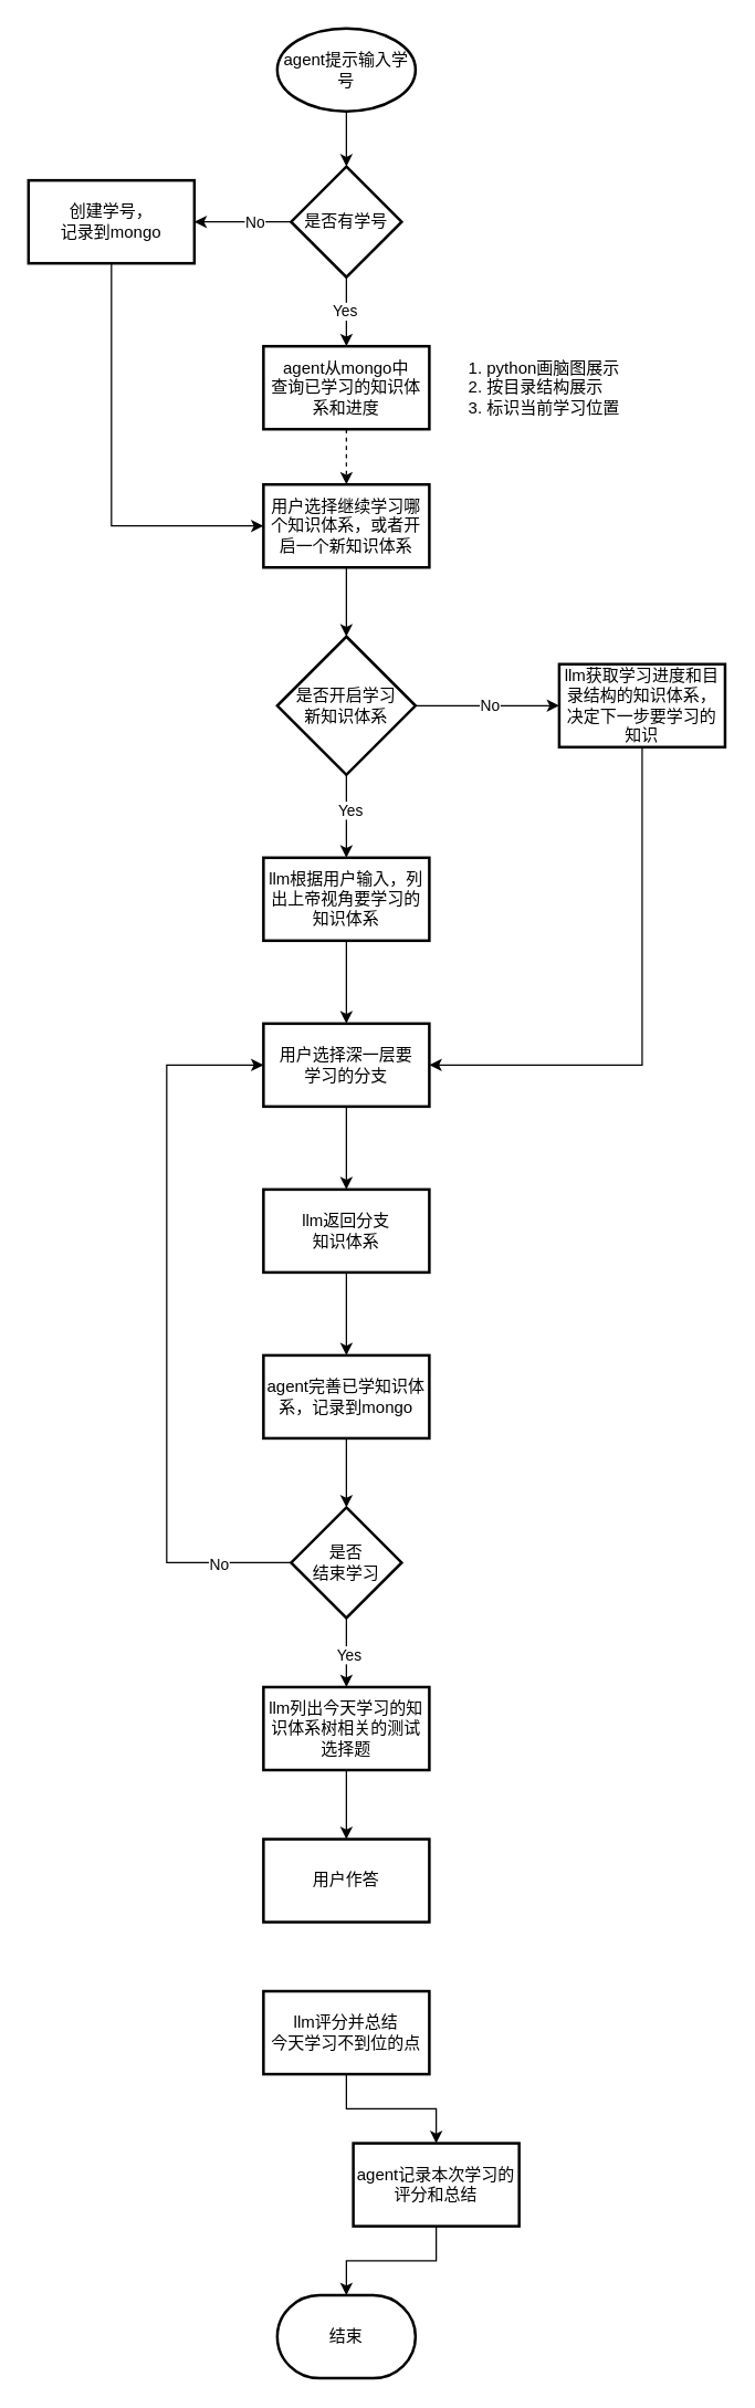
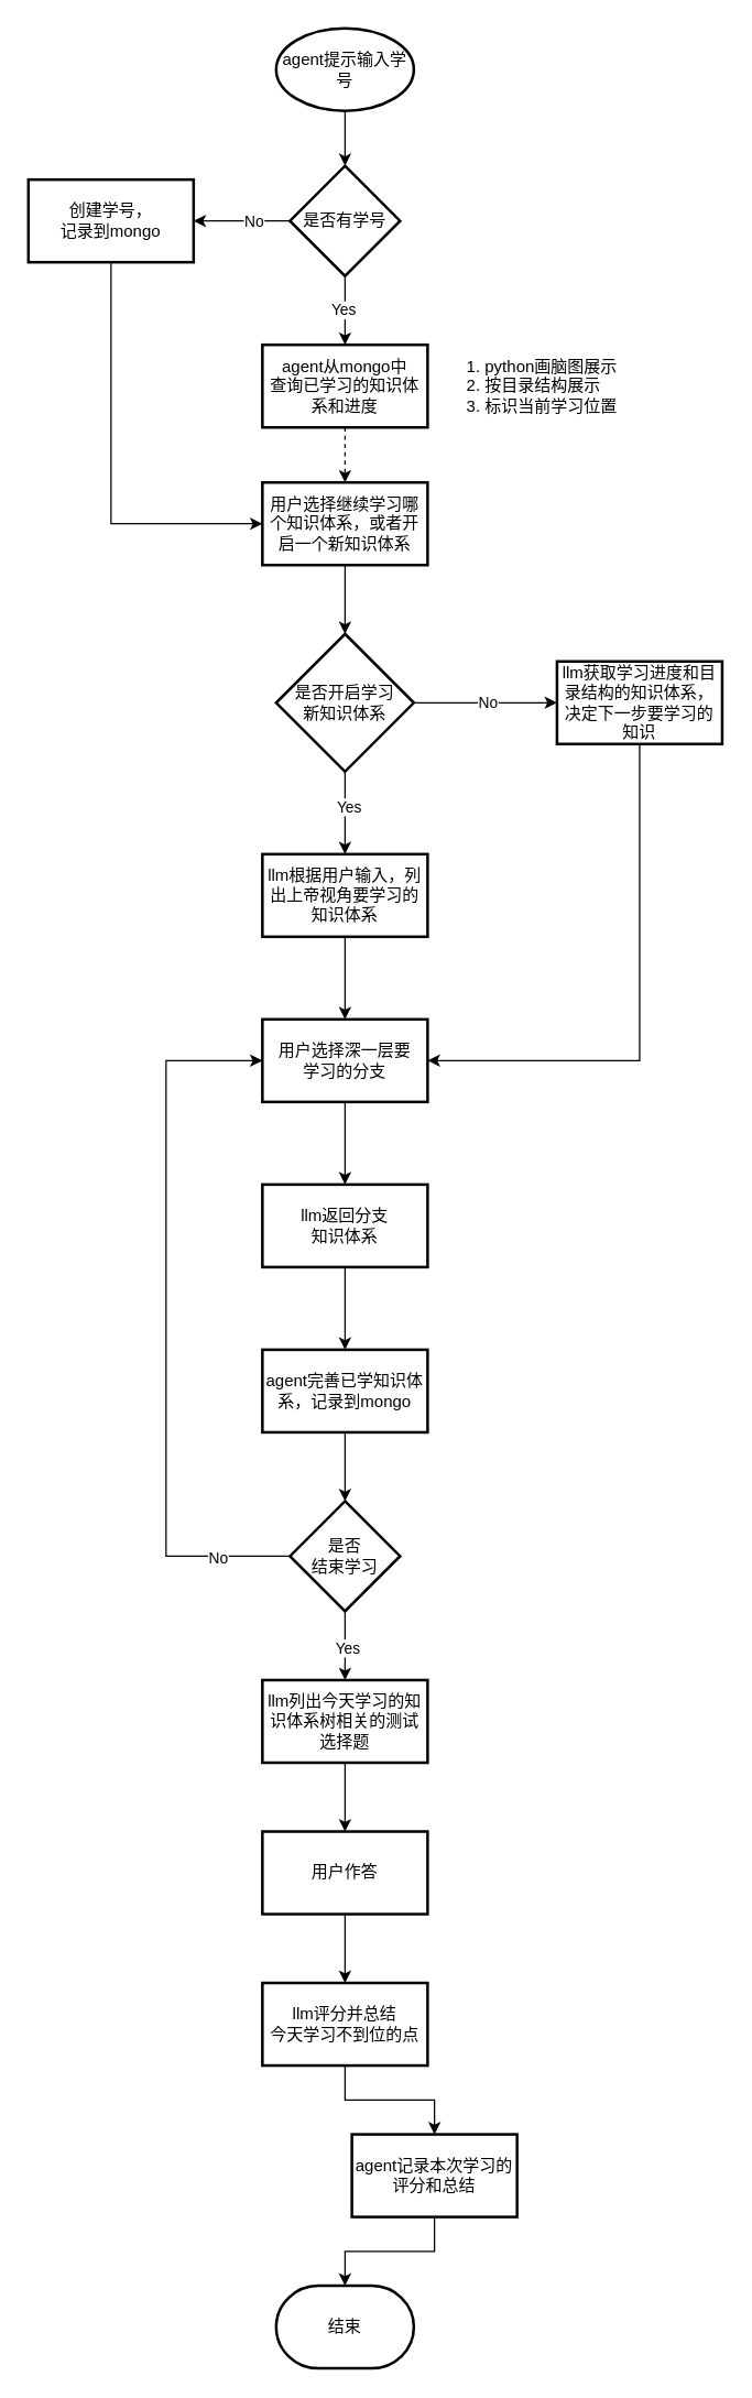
  <mxCell id="0" />
  <mxCell id="1" parent="0" />
  <mxCell id="2" value="" style="edgeStyle=orthogonalEdgeStyle;rounded=0;orthogonalLoop=1;jettySize=auto;html=1;" edge="1" parent="1" source="3" target="8"><mxGeometry relative="1" as="geometry" /></mxCell>
  <mxCell id="3" value="agent提示输入学号" style="strokeWidth=2;html=1;shape=mxgraph.flowchart.start_1;whiteSpace=wrap;" vertex="1" parent="1"><mxGeometry x="200" y="20" width="100" height="60" as="geometry" /></mxCell>
  <mxCell id="4" value="" style="edgeStyle=orthogonalEdgeStyle;rounded=0;orthogonalLoop=1;jettySize=auto;html=1;" edge="1" parent="1" source="8" target="10"><mxGeometry relative="1" as="geometry" /></mxCell>
  <mxCell id="5" value="Yes" style="edgeLabel;html=1;align=center;verticalAlign=middle;resizable=0;points=[];" vertex="1" connectable="0" parent="4"><mxGeometry x="-0.022" y="-2" relative="1" as="geometry"><mxPoint as="offset" /></mxGeometry></mxCell>
  <mxCell id="6" value="" style="edgeStyle=orthogonalEdgeStyle;rounded=0;orthogonalLoop=1;jettySize=auto;html=1;" edge="1" parent="1" source="8" target="43"><mxGeometry relative="1" as="geometry" /></mxCell>
  <mxCell id="7" value="No" style="edgeLabel;html=1;align=center;verticalAlign=middle;resizable=0;points=[];" vertex="1" connectable="0" parent="6"><mxGeometry x="-0.233" y="3" relative="1" as="geometry"><mxPoint y="-3" as="offset" /></mxGeometry></mxCell>
  <mxCell id="8" value="是否有学号" style="rhombus;whiteSpace=wrap;html=1;strokeWidth=2;" vertex="1" parent="1"><mxGeometry x="210" y="120" width="80" height="80" as="geometry" /></mxCell>
  <mxCell id="9" value="" style="edgeStyle=orthogonalEdgeStyle;rounded=0;orthogonalLoop=1;jettySize=auto;html=1;dashed=1;" edge="1" parent="1" source="10" target="14"><mxGeometry relative="1" as="geometry" /></mxCell>
  <mxCell id="10" value="agent从mongo中&lt;div&gt;查询已学习的知识体系和进度&lt;/div&gt;" style="whiteSpace=wrap;html=1;strokeWidth=2;" vertex="1" parent="1"><mxGeometry x="190" y="250" width="120" height="60" as="geometry" /></mxCell>
  <mxCell id="11" style="edgeStyle=orthogonalEdgeStyle;rounded=0;orthogonalLoop=1;jettySize=auto;html=1;exitX=0.5;exitY=1;exitDx=0;exitDy=0;entryX=1;entryY=0.5;entryDx=0;entryDy=0;" edge="1" parent="1" source="12" target="23"><mxGeometry relative="1" as="geometry" /></mxCell>
  <mxCell id="12" value="llm获取学习进度和目录结构的知识体系，决定下一步要学习的知识" style="whiteSpace=wrap;html=1;strokeWidth=2;" vertex="1" parent="1"><mxGeometry x="404" y="480" width="120" height="60" as="geometry" /></mxCell>
  <mxCell id="13" value="" style="edgeStyle=orthogonalEdgeStyle;rounded=0;orthogonalLoop=1;jettySize=auto;html=1;" edge="1" parent="1" source="14" target="19"><mxGeometry relative="1" as="geometry" /></mxCell>
  <mxCell id="14" value="用户选择继续学习哪个知识体系，或者开启一个新知识体系" style="whiteSpace=wrap;html=1;strokeWidth=2;" vertex="1" parent="1"><mxGeometry x="190" y="350" width="120" height="60" as="geometry" /></mxCell>
  <mxCell id="15" style="edgeStyle=orthogonalEdgeStyle;rounded=0;orthogonalLoop=1;jettySize=auto;html=1;exitX=1;exitY=0.5;exitDx=0;exitDy=0;entryX=0;entryY=0.5;entryDx=0;entryDy=0;" edge="1" parent="1" source="19" target="12"><mxGeometry relative="1" as="geometry" /></mxCell>
  <mxCell id="16" value="No" style="edgeLabel;html=1;align=center;verticalAlign=middle;resizable=0;points=[];" vertex="1" connectable="0" parent="15"><mxGeometry x="0.019" y="1" relative="1" as="geometry"><mxPoint as="offset" /></mxGeometry></mxCell>
  <mxCell id="17" value="" style="edgeStyle=orthogonalEdgeStyle;rounded=0;orthogonalLoop=1;jettySize=auto;html=1;" edge="1" parent="1" source="19" target="21"><mxGeometry relative="1" as="geometry" /></mxCell>
  <mxCell id="18" value="Yes" style="edgeLabel;html=1;align=center;verticalAlign=middle;resizable=0;points=[];" vertex="1" connectable="0" parent="17"><mxGeometry x="-0.16" y="2" relative="1" as="geometry"><mxPoint as="offset" /></mxGeometry></mxCell>
  <mxCell id="19" value="是否开启&lt;span style=&quot;background-color: initial;&quot;&gt;学习&lt;/span&gt;&lt;div&gt;&lt;span style=&quot;background-color: initial;&quot;&gt;新知识体系&lt;/span&gt;&lt;/div&gt;" style="rhombus;whiteSpace=wrap;html=1;strokeWidth=2;" vertex="1" parent="1"><mxGeometry x="200" y="460" width="100" height="100" as="geometry" /></mxCell>
  <mxCell id="20" value="" style="edgeStyle=orthogonalEdgeStyle;rounded=0;orthogonalLoop=1;jettySize=auto;html=1;" edge="1" parent="1" source="21" target="23"><mxGeometry relative="1" as="geometry" /></mxCell>
  <mxCell id="21" value="llm根据用户输入，列出上帝视角要学习的知识体系" style="whiteSpace=wrap;html=1;strokeWidth=2;" vertex="1" parent="1"><mxGeometry x="190" y="620" width="120" height="60" as="geometry" /></mxCell>
  <mxCell id="22" style="edgeStyle=orthogonalEdgeStyle;rounded=0;orthogonalLoop=1;jettySize=auto;html=1;exitX=0.5;exitY=1;exitDx=0;exitDy=0;entryX=0.5;entryY=0;entryDx=0;entryDy=0;" edge="1" parent="1" source="23" target="25"><mxGeometry relative="1" as="geometry" /></mxCell>
  <mxCell id="23" value="用户选择深一层要&lt;div&gt;学习的分支&lt;/div&gt;" style="whiteSpace=wrap;html=1;strokeWidth=2;" vertex="1" parent="1"><mxGeometry x="190" y="740" width="120" height="60" as="geometry" /></mxCell>
  <mxCell id="24" style="edgeStyle=orthogonalEdgeStyle;rounded=0;orthogonalLoop=1;jettySize=auto;html=1;exitX=0.5;exitY=1;exitDx=0;exitDy=0;entryX=0.5;entryY=0;entryDx=0;entryDy=0;" edge="1" parent="1" source="25" target="38"><mxGeometry relative="1" as="geometry" /></mxCell>
  <mxCell id="25" value="llm返回分支&lt;div&gt;知识体系&lt;/div&gt;" style="whiteSpace=wrap;html=1;strokeWidth=2;" vertex="1" parent="1"><mxGeometry x="190" y="860" width="120" height="60" as="geometry" /></mxCell>
  <mxCell id="26" style="edgeStyle=orthogonalEdgeStyle;rounded=0;orthogonalLoop=1;jettySize=auto;html=1;exitX=0;exitY=0.5;exitDx=0;exitDy=0;entryX=0;entryY=0.5;entryDx=0;entryDy=0;" edge="1" parent="1" source="30" target="23"><mxGeometry relative="1" as="geometry"><Array as="points"><mxPoint x="120" y="1130" /><mxPoint x="120" y="770" /></Array></mxGeometry></mxCell>
  <mxCell id="27" value="No" style="edgeLabel;html=1;align=center;verticalAlign=middle;resizable=0;points=[];" vertex="1" connectable="0" parent="26"><mxGeometry x="-0.795" y="1" relative="1" as="geometry"><mxPoint as="offset" /></mxGeometry></mxCell>
  <mxCell id="28" value="" style="edgeStyle=orthogonalEdgeStyle;rounded=0;orthogonalLoop=1;jettySize=auto;html=1;" edge="1" parent="1" source="30" target="32"><mxGeometry relative="1" as="geometry" /></mxCell>
  <mxCell id="29" value="Yes" style="edgeLabel;html=1;align=center;verticalAlign=middle;resizable=0;points=[];" vertex="1" connectable="0" parent="28"><mxGeometry x="0.04" y="1" relative="1" as="geometry"><mxPoint as="offset" /></mxGeometry></mxCell>
  <mxCell id="30" value="是否&lt;div&gt;结束学习&lt;/div&gt;" style="rhombus;whiteSpace=wrap;html=1;strokeWidth=2;" vertex="1" parent="1"><mxGeometry x="210" y="1090" width="80" height="80" as="geometry" /></mxCell>
  <mxCell id="31" value="" style="edgeStyle=orthogonalEdgeStyle;rounded=0;orthogonalLoop=1;jettySize=auto;html=1;" edge="1" parent="1" source="32" target="34"><mxGeometry relative="1" as="geometry" /></mxCell>
  <mxCell id="32" value="llm列出今天学习的知识体系树相关的测试选择题" style="whiteSpace=wrap;html=1;strokeWidth=2;" vertex="1" parent="1"><mxGeometry x="190" y="1220" width="120" height="60" as="geometry" /></mxCell>
+ <mxCell id="33" value="" style="edgeStyle=orthogonalEdgeStyle;rounded=0;orthogonalLoop=1;jettySize=auto;html=1;" edge="1" parent="1" source="34" target="36"><mxGeometry relative="1" as="geometry" /></mxCell>
  <mxCell id="34" value="用户作答" style="whiteSpace=wrap;html=1;strokeWidth=2;" vertex="1" parent="1"><mxGeometry x="190" y="1330" width="120" height="60" as="geometry" /></mxCell>
  <mxCell id="35" value="" style="edgeStyle=orthogonalEdgeStyle;rounded=0;orthogonalLoop=1;jettySize=auto;html=1;" edge="1" parent="1" source="36" target="40"><mxGeometry relative="1" as="geometry" /></mxCell>
  <mxCell id="36" value="llm评分并总结&lt;div&gt;今天学习不到位的点&lt;/div&gt;" style="whiteSpace=wrap;html=1;strokeWidth=2;" vertex="1" parent="1"><mxGeometry x="190" y="1440" width="120" height="60" as="geometry" /></mxCell>
  <mxCell id="37" style="edgeStyle=orthogonalEdgeStyle;rounded=0;orthogonalLoop=1;jettySize=auto;html=1;exitX=0.5;exitY=1;exitDx=0;exitDy=0;entryX=0.5;entryY=0;entryDx=0;entryDy=0;" edge="1" parent="1" source="38" target="30"><mxGeometry relative="1" as="geometry" /></mxCell>
  <mxCell id="38" value="agent完善已学知识体系，记录到mongo" style="whiteSpace=wrap;html=1;strokeWidth=2;" vertex="1" parent="1"><mxGeometry x="190" y="980" width="120" height="60" as="geometry" /></mxCell>
  <mxCell id="39" style="edgeStyle=orthogonalEdgeStyle;rounded=0;orthogonalLoop=1;jettySize=auto;html=1;exitX=0.5;exitY=1;exitDx=0;exitDy=0;" edge="1" parent="1" source="40" target="41"><mxGeometry relative="1" as="geometry" /></mxCell>
  <mxCell id="40" value="agent记录本次学习的评分和总结" style="whiteSpace=wrap;html=1;strokeWidth=2;" vertex="1" parent="1"><mxGeometry x="255" y="1550" width="120" height="60" as="geometry" /></mxCell>
  <mxCell id="41" value="结束" style="strokeWidth=2;html=1;shape=mxgraph.flowchart.terminator;whiteSpace=wrap;" vertex="1" parent="1"><mxGeometry x="200" y="1660" width="100" height="60" as="geometry" /></mxCell>
  <mxCell id="42" style="edgeStyle=orthogonalEdgeStyle;rounded=0;orthogonalLoop=1;jettySize=auto;html=1;exitX=0.5;exitY=1;exitDx=0;exitDy=0;entryX=0;entryY=0.5;entryDx=0;entryDy=0;" edge="1" parent="1" source="43" target="14"><mxGeometry relative="1" as="geometry" /></mxCell>
  <mxCell id="43" value="创建学号，&lt;div&gt;记录到mongo&lt;/div&gt;" style="whiteSpace=wrap;html=1;strokeWidth=2;" vertex="1" parent="1"><mxGeometry x="20" y="130" width="120" height="60" as="geometry" /></mxCell>
  <mxCell id="44" value="&lt;ol&gt;&lt;li&gt;python画脑图展示&lt;/li&gt;&lt;li&gt;按目录结构展示&lt;/li&gt;&lt;li&gt;标识当前学习位置&lt;/li&gt;&lt;/ol&gt;" style="text;strokeColor=none;fillColor=none;html=1;whiteSpace=wrap;verticalAlign=top;overflow=hidden;horizontal=1;spacingTop=0;" vertex="1" parent="1"><mxGeometry x="310" y="240" width="180" height="80" as="geometry" /></mxCell>
